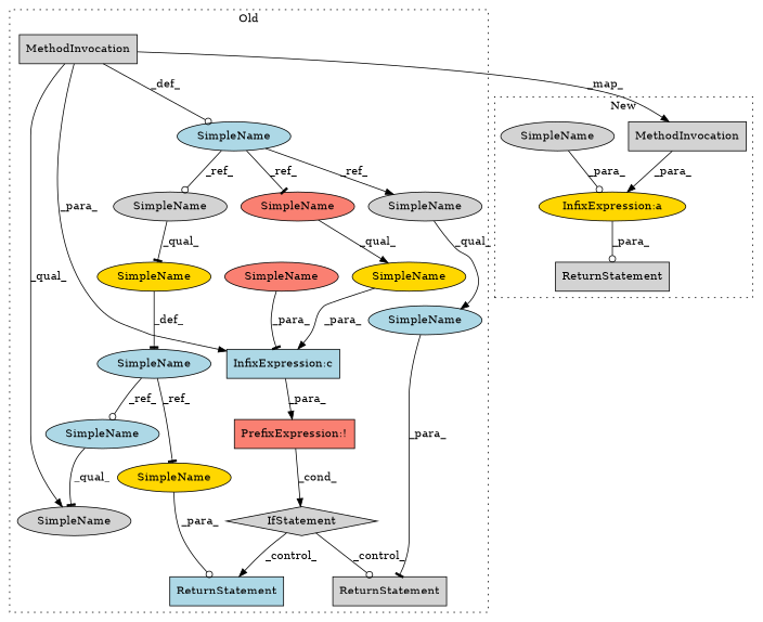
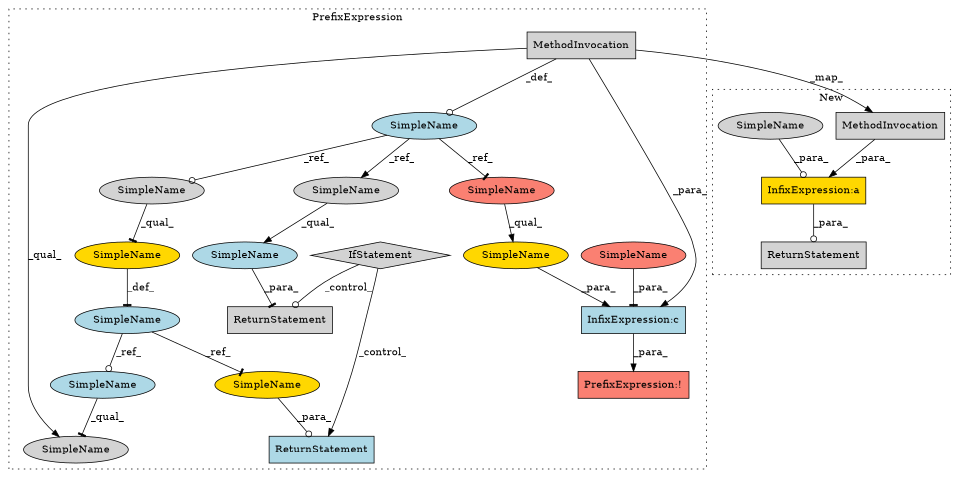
  digraph {
    node [a=42 fillcolor=lightgrey l=12 s=4356 shape=ellipse style=filled]
    edge [arrowhead=normal]
    n1 [a=25 l="4,6" label=IfStatement s="4203,4246" shape=diamond]
    n2 [a=32 l=36 label=MethodInvocation s=4162 shape=box]
    n3 [a=41 fillcolor=lightblue l=7 label=ReturnStatement s=4383 shape=box]
    n4 [a=41 l=7 label=ReturnStatement s=4258 shape=box]
    n5 [fillcolor=lightblue label=SimpleName s=4316]
    n6 [fillcolor=gold label=SimpleName s=4390]
    n7 [l=14 label=SimpleName]
    n8 [fillcolor=lightblue l=19 label=SimpleName s=4265]
    n9 [fillcolor=lightblue label=SimpleName]
    n10 [fillcolor=gold l=18 label=SimpleName s=4228]
    n11 [l=6 label=SimpleName s=4265]
    n12 [fillcolor=lightblue l=6 label=SimpleName s=4148]
    n13 [fillcolor=gold l=19 label=SimpleName s=4331]
    n14 [fillcolor=salmon l=6 label=SimpleName s=4228]
    n15 [fillcolor=salmon l=16 label=SimpleName s=4208]
    n16 [l=6 label=SimpleName s=4331]
    n17 [a=38 fillcolor=salmon l=0 label="PrefixExpression:!" s=4207 shape=box]
    n18 [a=27 fillcolor=lightblue l=4 label="InfixExpression:c" s=4224 shape=box]
    n19 [a=32 l=36 label=MethodInvocation s=3200 shape=box]
    n20 [a=41 l=7 label=ReturnStatement s=3188 shape=box]
    n21 [label=SimpleName s=3237]
-   n22 [a=27 fillcolor=gold l=1 label="InfixExpression:a" s=3236]
+   n22 [a=27 fillcolor=gold l=1 label="InfixExpression:a" s=3236 shape=box]
    subgraph cluster_1 {
-     label=Old
+     label=PrefixExpression
      style=dotted
      n1
      n2
      n3
      n4
      n5
      n6
      n7
      n8
      n9
      n10
      n11
      n12
      n13
      n14
      n15
      n16
      n17
      n18
    }
    subgraph cluster_2 {
      label=New
      style=dotted
      n19
      n20
      n21
      n22
    }
    n1 -> n3 [label=_control_]
    n1 -> n4 [arrowhead=odot label=_control_]
    n2 -> n7 [label=_qual_]
    n2 -> n12 [arrowhead=odot label=_def_]
    n2 -> n18 [label=_para_]
    n2 -> n19 [label=_map_]
    n5 -> n6 [arrowhead=tee label=_ref_]
    n5 -> n9 [arrowhead=odot label=_ref_]
    n6 -> n3 [arrowhead=odot label=_para_]
    n8 -> n4 [arrowhead=tee label=_para_]
    n9 -> n7 [arrowhead=tee label=_qual_]
    n10 -> n18 [label=_para_]
    n11 -> n8 [label=_qual_]
    n12 -> n11 [label=_ref_]
    n12 -> n14 [arrowhead=tee label=_ref_]
    n12 -> n16 [arrowhead=odot label=_ref_]
    n13 -> n5 [arrowhead=tee label=_def_]
    n14 -> n10 [label=_qual_]
    n15 -> n18 [arrowhead=tee label=_para_]
    n16 -> n13 [arrowhead=tee label=_qual_]
-   n17 -> n1 [label=_cond_]
    n18 -> n17 [label=_para_]
    n19 -> n22 [label=_para_]
    n21 -> n22 [arrowhead=odot label=_para_]
    n22 -> n20 [arrowhead=odot label=_para_]
  }
